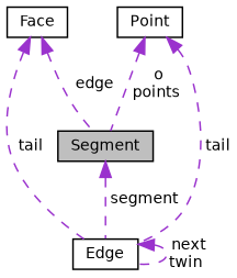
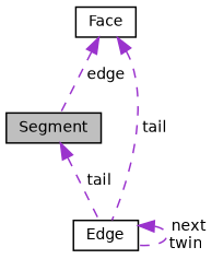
  digraph {
    node [color=black fillcolor=white fontname=Helvetica fontsize=10 shape=record style=filled]
    edge [color=darkorchid3 dir=back fontname=Helvetica fontsize=10 labelfontname=Helvetica labelfontsize=10 style=dashed]
    n1 [fillcolor=grey75 fontcolor=black height=0.2 label=Segment width=0.4]
    n2 [height=0.2 label="Edge" width=0.4]
    n3 [height=0.2 label=Face width=0.4]
-   n4 [height=0.2 label=Point width=0.4]
-   n1 -> n2 [label=" segment"]
+   n1 -> n2 [label=" tail"]
    n2 -> n2 [label=" next\ntwin"]
    n3 -> n1 [label=" edge"]
    n3 -> n2 [label=" tail"]
-   n4 -> n1 [label=" o\npoints"]
-   n4 -> n2 [label=" tail"]
  }
